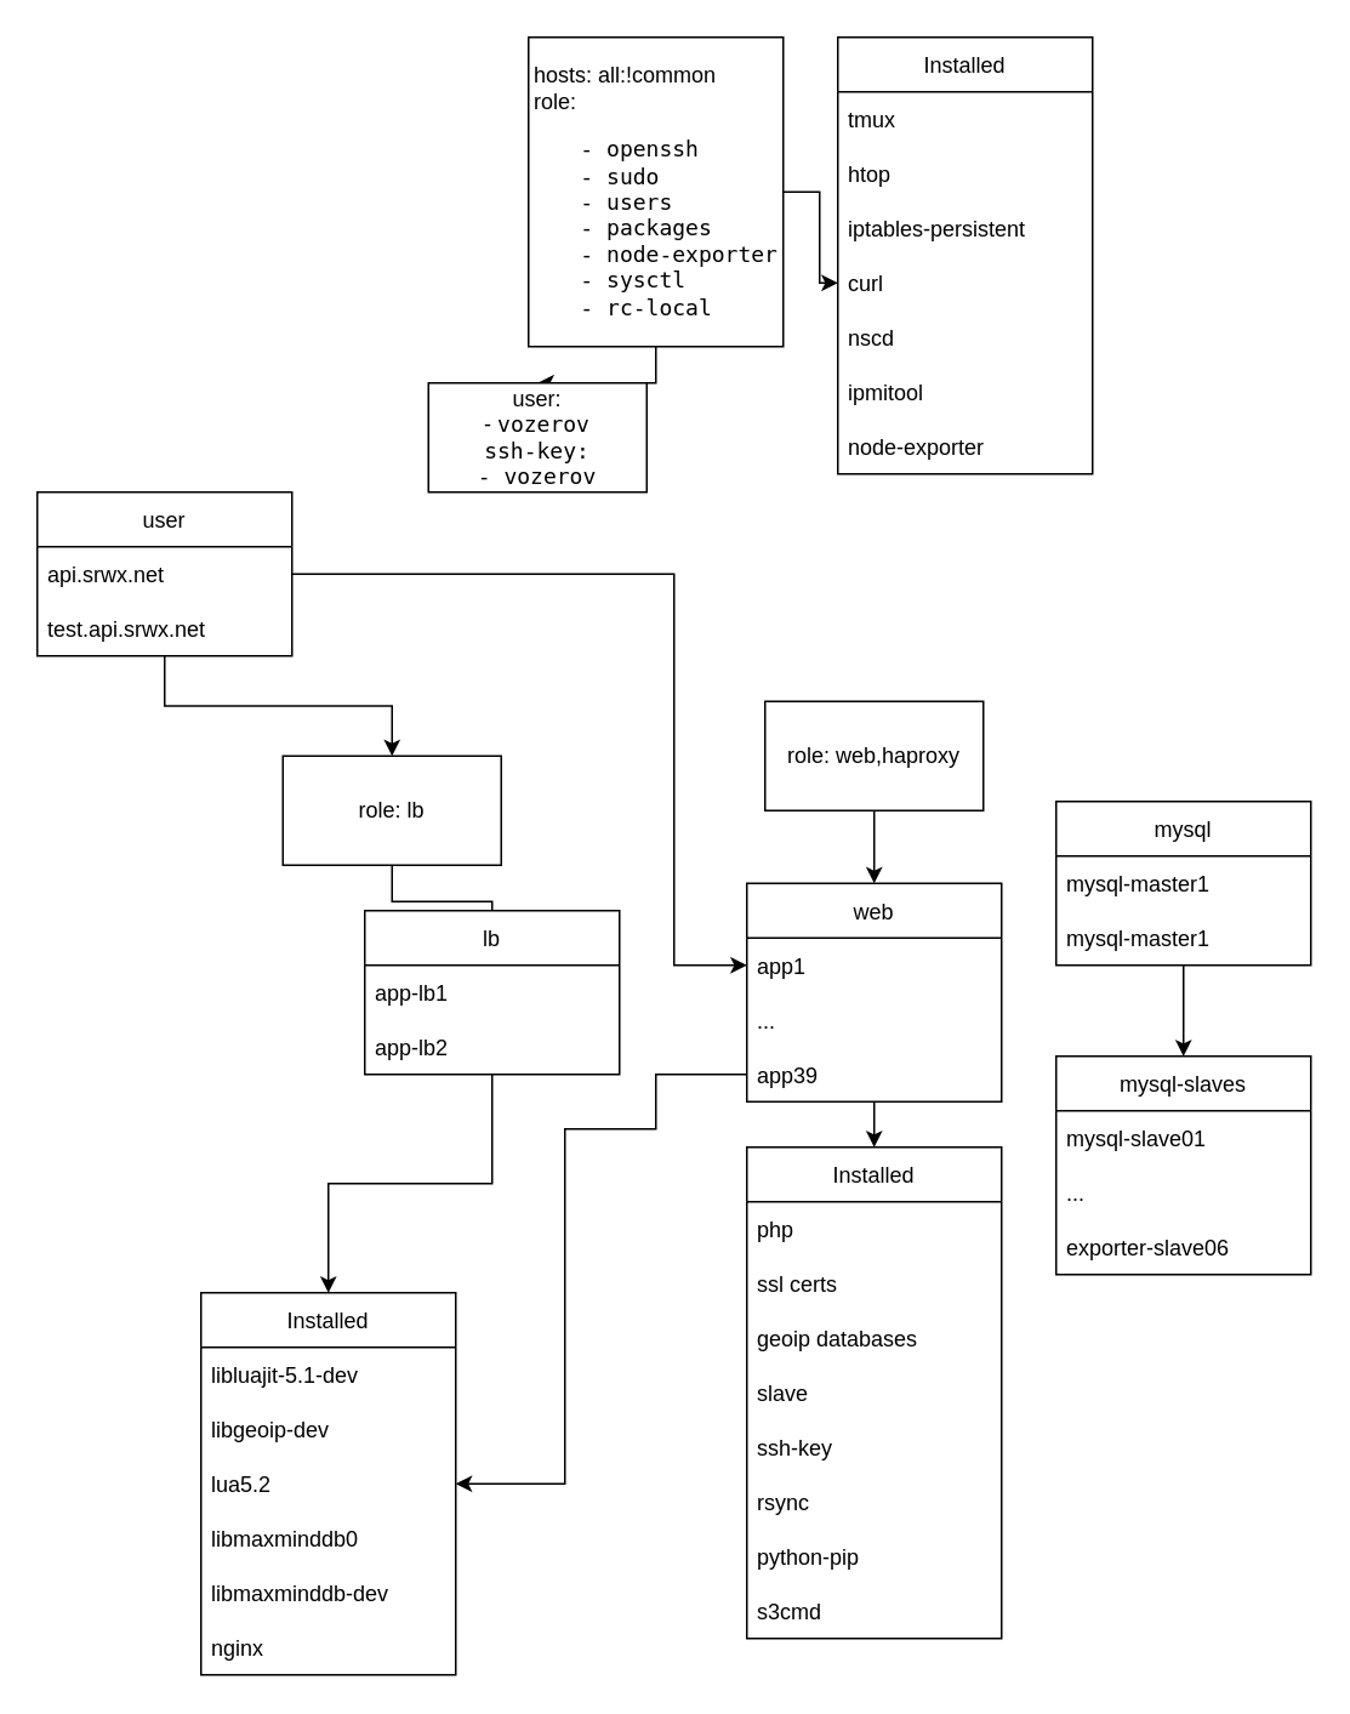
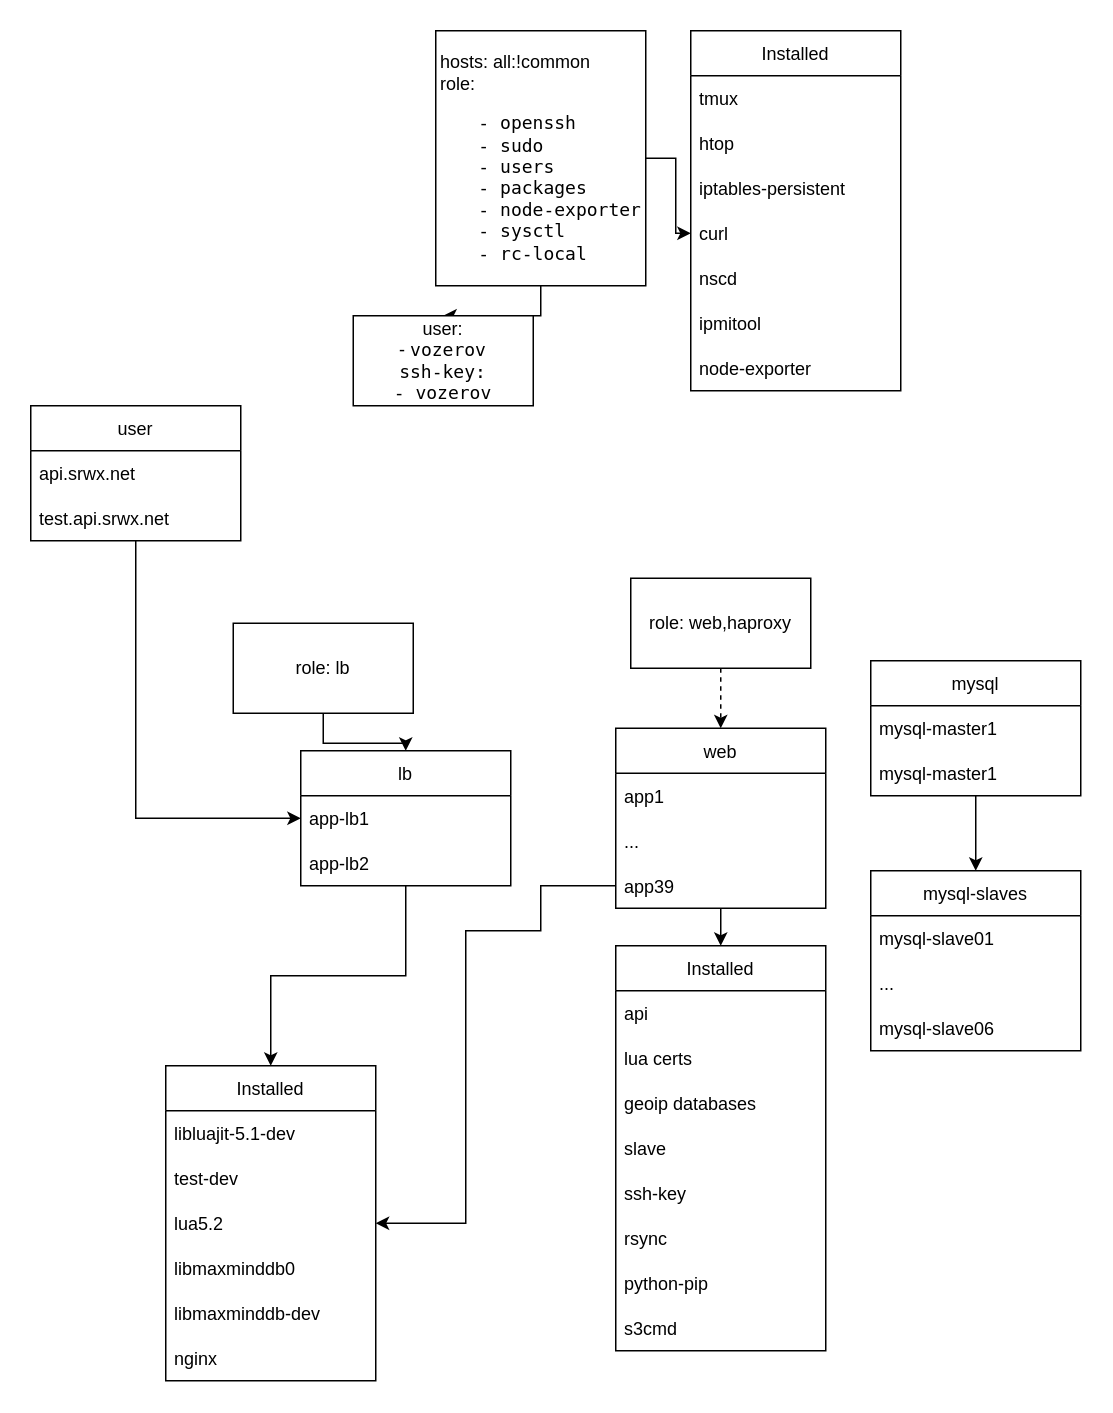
  <mxCell id="0" />
  <mxCell id="1" parent="0" />
  <mxCell id="2" value="" style="edgeStyle=orthogonalEdgeStyle;rounded=0;orthogonalLoop=1;jettySize=auto;html=1;" edge="1" parent="1" source="4" target="44"><mxGeometry relative="1" as="geometry" /></mxCell>
  <mxCell id="3" value="" style="edgeStyle=orthogonalEdgeStyle;rounded=0;orthogonalLoop=1;jettySize=auto;html=1;" edge="1" parent="1" source="4" target="39"><mxGeometry relative="1" as="geometry" /></mxCell>
  <mxCell id="4" value="&lt;br&gt;&lt;span style=&quot;white-space: pre&quot;&gt; &lt;/span&gt;hosts: all:!common&lt;br&gt;&lt;span style=&quot;white-space: pre&quot;&gt; &lt;/span&gt;role:&lt;br&gt;&lt;pre class=&quot;code highlight&quot; lang=&quot;yaml&quot;&gt;&lt;span id=&quot;LC6&quot; class=&quot;line&quot; lang=&quot;yaml&quot;&gt;    &lt;span class=&quot;pi&quot;&gt;-&lt;/span&gt; &lt;span class=&quot;s&quot;&gt;openssh&lt;/span&gt;&lt;/span&gt;&lt;br&gt;&lt;span id=&quot;LC7&quot; class=&quot;line&quot; lang=&quot;yaml&quot;&gt;    &lt;span class=&quot;pi&quot;&gt;-&lt;/span&gt; &lt;span class=&quot;s&quot;&gt;sudo&lt;/span&gt;&lt;/span&gt;&lt;br&gt;&lt;span id=&quot;LC8&quot; class=&quot;line&quot; lang=&quot;yaml&quot;&gt;    &lt;span class=&quot;pi&quot;&gt;-&lt;/span&gt; &lt;span class=&quot;s&quot;&gt;users&lt;/span&gt;&lt;/span&gt;&lt;br&gt;&lt;span id=&quot;LC9&quot; class=&quot;line&quot; lang=&quot;yaml&quot;&gt;    &lt;span class=&quot;pi&quot;&gt;-&lt;/span&gt; &lt;span class=&quot;s&quot;&gt;packages&lt;/span&gt;&lt;/span&gt;&lt;br&gt;&lt;span id=&quot;LC10&quot; class=&quot;line&quot; lang=&quot;yaml&quot;&gt;    &lt;span class=&quot;pi&quot;&gt;-&lt;/span&gt; &lt;span class=&quot;s&quot;&gt;node-exporter&lt;/span&gt;&lt;/span&gt;&lt;br&gt;&lt;span id=&quot;LC11&quot; class=&quot;line&quot; lang=&quot;yaml&quot;&gt;    &lt;span class=&quot;pi&quot;&gt;-&lt;/span&gt; &lt;span class=&quot;s&quot;&gt;sysctl&lt;/span&gt;&lt;/span&gt;&lt;br&gt;&lt;span id=&quot;LC12&quot; class=&quot;line&quot; lang=&quot;yaml&quot;&gt;    &lt;span class=&quot;pi&quot;&gt;-&lt;/span&gt; &lt;span class=&quot;s&quot;&gt;rc-local&lt;/span&gt;&lt;/span&gt;&lt;br&gt;&lt;/pre&gt;" style="verticalAlign=top;align=left;overflow=fill;fontSize=12;fontFamily=Helvetica;html=1;" parent="1" vertex="1"><mxGeometry x="290" y="20" width="140" height="170" as="geometry" /></mxCell>
  <mxCell id="5" value="" style="edgeStyle=orthogonalEdgeStyle;rounded=0;orthogonalLoop=1;jettySize=auto;html=1;entryX=0.5;entryY=0;entryDx=0;entryDy=0;" edge="1" parent="1" source="6" target="24"><mxGeometry relative="1" as="geometry" /></mxCell>
  <mxCell id="6" value="web" style="swimlane;fontStyle=0;childLayout=stackLayout;horizontal=1;startSize=30;horizontalStack=0;resizeParent=1;resizeParentMax=0;resizeLast=0;collapsible=1;marginBottom=0;" parent="1" vertex="1"><mxGeometry x="410" y="485" width="140" height="120" as="geometry" /></mxCell>
  <mxCell id="7" value="app1" style="text;strokeColor=none;fillColor=none;align=left;verticalAlign=middle;spacingLeft=4;spacingRight=4;overflow=hidden;points=[[0,0.5],[1,0.5]];portConstraint=eastwest;rotatable=0;" parent="6" vertex="1"><mxGeometry y="30" width="140" height="30" as="geometry" /></mxCell>
  <mxCell id="8" value="..." style="text;strokeColor=none;fillColor=none;align=left;verticalAlign=middle;spacingLeft=4;spacingRight=4;overflow=hidden;points=[[0,0.5],[1,0.5]];portConstraint=eastwest;rotatable=0;" parent="6" vertex="1"><mxGeometry y="60" width="140" height="30" as="geometry" /></mxCell>
  <mxCell id="9" value="app39" style="text;strokeColor=none;fillColor=none;align=left;verticalAlign=middle;spacingLeft=4;spacingRight=4;overflow=hidden;points=[[0,0.5],[1,0.5]];portConstraint=eastwest;rotatable=0;" parent="6" vertex="1"><mxGeometry y="90" width="140" height="30" as="geometry" /></mxCell>
  <mxCell id="10" value="" style="edgeStyle=orthogonalEdgeStyle;rounded=0;orthogonalLoop=1;jettySize=auto;html=1;entryX=0.5;entryY=0;entryDx=0;entryDy=0;" edge="1" parent="1" source="11" target="48"><mxGeometry relative="1" as="geometry" /></mxCell>
  <mxCell id="11" value="lb" style="swimlane;fontStyle=0;childLayout=stackLayout;horizontal=1;startSize=30;horizontalStack=0;resizeParent=1;resizeParentMax=0;resizeLast=0;collapsible=1;marginBottom=0;" parent="1" vertex="1"><mxGeometry x="200" y="500" width="140" height="90" as="geometry" /></mxCell>
  <mxCell id="12" value="app-lb1" style="text;strokeColor=none;fillColor=none;align=left;verticalAlign=middle;spacingLeft=4;spacingRight=4;overflow=hidden;points=[[0,0.5],[1,0.5]];portConstraint=eastwest;rotatable=0;" parent="11" vertex="1"><mxGeometry y="30" width="140" height="30" as="geometry" /></mxCell>
  <mxCell id="13" value="app-lb2" style="text;strokeColor=none;fillColor=none;align=left;verticalAlign=middle;spacingLeft=4;spacingRight=4;overflow=hidden;points=[[0,0.5],[1,0.5]];portConstraint=eastwest;rotatable=0;" parent="11" vertex="1"><mxGeometry y="60" width="140" height="30" as="geometry" /></mxCell>
  <mxCell id="14" value="" style="edgeStyle=orthogonalEdgeStyle;rounded=0;orthogonalLoop=1;jettySize=auto;html=1;" edge="1" parent="1" source="15"><mxGeometry relative="1" as="geometry"><mxPoint x="650" y="580" as="targetPoint" /></mxGeometry></mxCell>
  <mxCell id="15" value="mysql" style="swimlane;fontStyle=0;childLayout=stackLayout;horizontal=1;startSize=30;horizontalStack=0;resizeParent=1;resizeParentMax=0;resizeLast=0;collapsible=1;marginBottom=0;" parent="1" vertex="1"><mxGeometry x="580" y="440" width="140" height="90" as="geometry" /></mxCell>
  <mxCell id="16" value="mysql-master1" style="text;strokeColor=none;fillColor=none;align=left;verticalAlign=middle;spacingLeft=4;spacingRight=4;overflow=hidden;points=[[0,0.5],[1,0.5]];portConstraint=eastwest;rotatable=0;" parent="15" vertex="1"><mxGeometry y="30" width="140" height="30" as="geometry" /></mxCell>
  <mxCell id="17" value="mysql-master1" style="text;strokeColor=none;fillColor=none;align=left;verticalAlign=middle;spacingLeft=4;spacingRight=4;overflow=hidden;points=[[0,0.5],[1,0.5]];portConstraint=eastwest;rotatable=0;" parent="15" vertex="1"><mxGeometry y="60" width="140" height="30" as="geometry" /></mxCell>
  <mxCell id="18" value="mysql-slaves" style="swimlane;fontStyle=0;childLayout=stackLayout;horizontal=1;startSize=30;horizontalStack=0;resizeParent=1;resizeParentMax=0;resizeLast=0;collapsible=1;marginBottom=0;" parent="1" vertex="1"><mxGeometry x="580" y="580" width="140" height="120" as="geometry" /></mxCell>
  <mxCell id="19" value="mysql-slave01" style="text;strokeColor=none;fillColor=none;align=left;verticalAlign=middle;spacingLeft=4;spacingRight=4;overflow=hidden;points=[[0,0.5],[1,0.5]];portConstraint=eastwest;rotatable=0;" parent="18" vertex="1"><mxGeometry y="30" width="140" height="30" as="geometry" /></mxCell>
  <mxCell id="20" value="..." style="text;strokeColor=none;fillColor=none;align=left;verticalAlign=middle;spacingLeft=4;spacingRight=4;overflow=hidden;points=[[0,0.5],[1,0.5]];portConstraint=eastwest;rotatable=0;" parent="18" vertex="1"><mxGeometry y="60" width="140" height="30" as="geometry" /></mxCell>
- <mxCell id="21" value="exporter-slave06" style="text;strokeColor=none;fillColor=none;align=left;verticalAlign=middle;spacingLeft=4;spacingRight=4;overflow=hidden;points=[[0,0.5],[1,0.5]];portConstraint=eastwest;rotatable=0;" parent="18" vertex="1"><mxGeometry y="90" width="140" height="30" as="geometry" /></mxCell>
- <mxCell id="22" value="" style="edgeStyle=orthogonalEdgeStyle;rounded=0;orthogonalLoop=1;jettySize=auto;html=1;entryX=0.5;entryY=0;entryDx=0;entryDy=0;endArrow=none;" edge="1" parent="1" source="23" target="11"><mxGeometry relative="1" as="geometry"><mxPoint x="310" y="480" as="targetPoint" /><Array as="points" /></mxGeometry></mxCell>
+ <mxCell id="21" value="mysql-slave06" style="text;strokeColor=none;fillColor=none;align=left;verticalAlign=middle;spacingLeft=4;spacingRight=4;overflow=hidden;points=[[0,0.5],[1,0.5]];portConstraint=eastwest;rotatable=0;" parent="18" vertex="1"><mxGeometry y="90" width="140" height="30" as="geometry" /></mxCell>
+ <mxCell id="22" value="" style="edgeStyle=orthogonalEdgeStyle;rounded=0;orthogonalLoop=1;jettySize=auto;html=1;entryX=0.5;entryY=0;entryDx=0;entryDy=0;" edge="1" parent="1" source="23" target="11"><mxGeometry relative="1" as="geometry"><mxPoint x="310" y="480" as="targetPoint" /><Array as="points" /></mxGeometry></mxCell>
  <mxCell id="23" value="role: lb" style="rounded=0;whiteSpace=wrap;html=1;" parent="1" vertex="1"><mxGeometry x="155" y="415" width="120" height="60" as="geometry" /></mxCell>
  <mxCell id="24" value="Installed" style="swimlane;fontStyle=0;childLayout=stackLayout;horizontal=1;startSize=30;horizontalStack=0;resizeParent=1;resizeParentMax=0;resizeLast=0;collapsible=1;marginBottom=0;" parent="1" vertex="1"><mxGeometry x="410" y="630" width="140" height="270" as="geometry" /></mxCell>
- <mxCell id="25" value="php" style="text;strokeColor=none;fillColor=none;align=left;verticalAlign=middle;spacingLeft=4;spacingRight=4;overflow=hidden;points=[[0,0.5],[1,0.5]];portConstraint=eastwest;rotatable=0;" parent="24" vertex="1"><mxGeometry y="30" width="140" height="30" as="geometry" /></mxCell>
- <mxCell id="26" value="ssl certs" style="text;strokeColor=none;fillColor=none;align=left;verticalAlign=middle;spacingLeft=4;spacingRight=4;overflow=hidden;points=[[0,0.5],[1,0.5]];portConstraint=eastwest;rotatable=0;" parent="24" vertex="1"><mxGeometry y="60" width="140" height="30" as="geometry" /></mxCell>
+ <mxCell id="25" value="api" style="text;strokeColor=none;fillColor=none;align=left;verticalAlign=middle;spacingLeft=4;spacingRight=4;overflow=hidden;points=[[0,0.5],[1,0.5]];portConstraint=eastwest;rotatable=0;" parent="24" vertex="1"><mxGeometry y="30" width="140" height="30" as="geometry" /></mxCell>
+ <mxCell id="26" value="lua certs" style="text;strokeColor=none;fillColor=none;align=left;verticalAlign=middle;spacingLeft=4;spacingRight=4;overflow=hidden;points=[[0,0.5],[1,0.5]];portConstraint=eastwest;rotatable=0;" parent="24" vertex="1"><mxGeometry y="60" width="140" height="30" as="geometry" /></mxCell>
  <mxCell id="27" value="geoip databases" style="text;strokeColor=none;fillColor=none;align=left;verticalAlign=middle;spacingLeft=4;spacingRight=4;overflow=hidden;points=[[0,0.5],[1,0.5]];portConstraint=eastwest;rotatable=0;" parent="24" vertex="1"><mxGeometry y="90" width="140" height="30" as="geometry" /></mxCell>
  <mxCell id="28" value="slave" style="text;strokeColor=none;fillColor=none;align=left;verticalAlign=middle;spacingLeft=4;spacingRight=4;overflow=hidden;points=[[0,0.5],[1,0.5]];portConstraint=eastwest;rotatable=0;" parent="24" vertex="1"><mxGeometry y="120" width="140" height="30" as="geometry" /></mxCell>
  <mxCell id="29" value="ssh-key" style="text;strokeColor=none;fillColor=none;align=left;verticalAlign=middle;spacingLeft=4;spacingRight=4;overflow=hidden;points=[[0,0.5],[1,0.5]];portConstraint=eastwest;rotatable=0;" parent="24" vertex="1"><mxGeometry y="150" width="140" height="30" as="geometry" /></mxCell>
  <mxCell id="30" value="rsync" style="text;strokeColor=none;fillColor=none;align=left;verticalAlign=middle;spacingLeft=4;spacingRight=4;overflow=hidden;points=[[0,0.5],[1,0.5]];portConstraint=eastwest;rotatable=0;" parent="24" vertex="1"><mxGeometry y="180" width="140" height="30" as="geometry" /></mxCell>
  <mxCell id="31" value="python-pip" style="text;strokeColor=none;fillColor=none;align=left;verticalAlign=middle;spacingLeft=4;spacingRight=4;overflow=hidden;points=[[0,0.5],[1,0.5]];portConstraint=eastwest;rotatable=0;" parent="24" vertex="1"><mxGeometry y="210" width="140" height="30" as="geometry" /></mxCell>
  <mxCell id="32" value="s3cmd" style="text;strokeColor=none;fillColor=none;align=left;verticalAlign=middle;spacingLeft=4;spacingRight=4;overflow=hidden;points=[[0,0.5],[1,0.5]];portConstraint=eastwest;rotatable=0;" parent="24" vertex="1"><mxGeometry y="240" width="140" height="30" as="geometry" /></mxCell>
- <mxCell id="33" value="" style="edgeStyle=orthogonalEdgeStyle;rounded=0;orthogonalLoop=1;jettySize=auto;html=1;" edge="1" parent="1" source="34" target="23"><mxGeometry relative="1" as="geometry"><mxPoint x="180" y="550" as="targetPoint" /></mxGeometry></mxCell>
+ <mxCell id="33" value="" style="edgeStyle=orthogonalEdgeStyle;rounded=0;orthogonalLoop=1;jettySize=auto;html=1;entryX=0;entryY=0.5;entryDx=0;entryDy=0;" edge="1" parent="1" source="34" target="12"><mxGeometry relative="1" as="geometry"><mxPoint x="180" y="550" as="targetPoint" /></mxGeometry></mxCell>
  <mxCell id="34" value="user" style="swimlane;fontStyle=0;childLayout=stackLayout;horizontal=1;startSize=30;horizontalStack=0;resizeParent=1;resizeParentMax=0;resizeLast=0;collapsible=1;marginBottom=0;" parent="1" vertex="1"><mxGeometry x="20" y="270" width="140" height="90" as="geometry" /></mxCell>
  <mxCell id="35" value="api.srwx.net" style="text;strokeColor=none;fillColor=none;align=left;verticalAlign=middle;spacingLeft=4;spacingRight=4;overflow=hidden;points=[[0,0.5],[1,0.5]];portConstraint=eastwest;rotatable=0;" parent="34" vertex="1"><mxGeometry y="30" width="140" height="30" as="geometry" /></mxCell>
  <mxCell id="36" value="test.api.srwx.net" style="text;strokeColor=none;fillColor=none;align=left;verticalAlign=middle;spacingLeft=4;spacingRight=4;overflow=hidden;points=[[0,0.5],[1,0.5]];portConstraint=eastwest;rotatable=0;" parent="34" vertex="1"><mxGeometry y="60" width="140" height="30" as="geometry" /></mxCell>
- <mxCell id="37" value="" style="edgeStyle=orthogonalEdgeStyle;rounded=0;orthogonalLoop=1;jettySize=auto;html=1;" edge="1" parent="1" source="38" target="6"><mxGeometry relative="1" as="geometry" /></mxCell>
+ <mxCell id="37" value="" style="edgeStyle=orthogonalEdgeStyle;rounded=0;orthogonalLoop=1;jettySize=auto;html=1;dashed=1;" edge="1" parent="1" source="38" target="6"><mxGeometry relative="1" as="geometry" /></mxCell>
  <mxCell id="38" value="role: web,haproxy" style="rounded=0;whiteSpace=wrap;html=1;" vertex="1" parent="1"><mxGeometry x="420" y="385" width="120" height="60" as="geometry" /></mxCell>
  <mxCell id="39" value="user:&lt;br&gt;-&amp;nbsp;&lt;code&gt;vozerov&lt;br&gt;ssh-key:&lt;br&gt;- vozerov&lt;/code&gt;" style="rounded=0;whiteSpace=wrap;html=1;" vertex="1" parent="1"><mxGeometry x="235" y="210" width="120" height="60" as="geometry" /></mxCell>
  <mxCell id="40" value="Installed" style="swimlane;fontStyle=0;childLayout=stackLayout;horizontal=1;startSize=30;horizontalStack=0;resizeParent=1;resizeParentMax=0;resizeLast=0;collapsible=1;marginBottom=0;" vertex="1" parent="1"><mxGeometry x="460" y="20" width="140" height="240" as="geometry" /></mxCell>
  <mxCell id="41" value="tmux" style="text;strokeColor=none;fillColor=none;align=left;verticalAlign=middle;spacingLeft=4;spacingRight=4;overflow=hidden;points=[[0,0.5],[1,0.5]];portConstraint=eastwest;rotatable=0;" vertex="1" parent="40"><mxGeometry y="30" width="140" height="30" as="geometry" /></mxCell>
  <mxCell id="42" value="htop" style="text;strokeColor=none;fillColor=none;align=left;verticalAlign=middle;spacingLeft=4;spacingRight=4;overflow=hidden;points=[[0,0.5],[1,0.5]];portConstraint=eastwest;rotatable=0;" vertex="1" parent="40"><mxGeometry y="60" width="140" height="30" as="geometry" /></mxCell>
  <mxCell id="43" value="iptables-persistent" style="text;strokeColor=none;fillColor=none;align=left;verticalAlign=middle;spacingLeft=4;spacingRight=4;overflow=hidden;points=[[0,0.5],[1,0.5]];portConstraint=eastwest;rotatable=0;" vertex="1" parent="40"><mxGeometry y="90" width="140" height="30" as="geometry" /></mxCell>
  <mxCell id="44" value="curl" style="text;strokeColor=none;fillColor=none;align=left;verticalAlign=middle;spacingLeft=4;spacingRight=4;overflow=hidden;points=[[0,0.5],[1,0.5]];portConstraint=eastwest;rotatable=0;" vertex="1" parent="40"><mxGeometry y="120" width="140" height="30" as="geometry" /></mxCell>
  <mxCell id="45" value="nscd" style="text;strokeColor=none;fillColor=none;align=left;verticalAlign=middle;spacingLeft=4;spacingRight=4;overflow=hidden;points=[[0,0.5],[1,0.5]];portConstraint=eastwest;rotatable=0;" vertex="1" parent="40"><mxGeometry y="150" width="140" height="30" as="geometry" /></mxCell>
  <mxCell id="46" value="ipmitool" style="text;strokeColor=none;fillColor=none;align=left;verticalAlign=middle;spacingLeft=4;spacingRight=4;overflow=hidden;points=[[0,0.5],[1,0.5]];portConstraint=eastwest;rotatable=0;" vertex="1" parent="40"><mxGeometry y="180" width="140" height="30" as="geometry" /></mxCell>
  <mxCell id="47" value="node-exporter" style="text;strokeColor=none;fillColor=none;align=left;verticalAlign=middle;spacingLeft=4;spacingRight=4;overflow=hidden;points=[[0,0.5],[1,0.5]];portConstraint=eastwest;rotatable=0;" vertex="1" parent="40"><mxGeometry y="210" width="140" height="30" as="geometry" /></mxCell>
  <mxCell id="48" value="Installed" style="swimlane;fontStyle=0;childLayout=stackLayout;horizontal=1;startSize=30;horizontalStack=0;resizeParent=1;resizeParentMax=0;resizeLast=0;collapsible=1;marginBottom=0;" vertex="1" parent="1"><mxGeometry x="110" y="710" width="140" height="210" as="geometry" /></mxCell>
  <mxCell id="49" value="libluajit-5.1-dev" style="text;strokeColor=none;fillColor=none;align=left;verticalAlign=middle;spacingLeft=4;spacingRight=4;overflow=hidden;points=[[0,0.5],[1,0.5]];portConstraint=eastwest;rotatable=0;" vertex="1" parent="48"><mxGeometry y="30" width="140" height="30" as="geometry" /></mxCell>
- <mxCell id="50" value="libgeoip-dev" style="text;strokeColor=none;fillColor=none;align=left;verticalAlign=middle;spacingLeft=4;spacingRight=4;overflow=hidden;points=[[0,0.5],[1,0.5]];portConstraint=eastwest;rotatable=0;" vertex="1" parent="48"><mxGeometry y="60" width="140" height="30" as="geometry" /></mxCell>
+ <mxCell id="50" value="test-dev" style="text;strokeColor=none;fillColor=none;align=left;verticalAlign=middle;spacingLeft=4;spacingRight=4;overflow=hidden;points=[[0,0.5],[1,0.5]];portConstraint=eastwest;rotatable=0;" vertex="1" parent="48"><mxGeometry y="60" width="140" height="30" as="geometry" /></mxCell>
  <mxCell id="51" value="lua5.2" style="text;strokeColor=none;fillColor=none;align=left;verticalAlign=middle;spacingLeft=4;spacingRight=4;overflow=hidden;points=[[0,0.5],[1,0.5]];portConstraint=eastwest;rotatable=0;" vertex="1" parent="48"><mxGeometry y="90" width="140" height="30" as="geometry" /></mxCell>
  <mxCell id="52" value="libmaxminddb0" style="text;strokeColor=none;fillColor=none;align=left;verticalAlign=middle;spacingLeft=4;spacingRight=4;overflow=hidden;points=[[0,0.5],[1,0.5]];portConstraint=eastwest;rotatable=0;" vertex="1" parent="48"><mxGeometry y="120" width="140" height="30" as="geometry" /></mxCell>
  <mxCell id="53" value="libmaxminddb-dev" style="text;strokeColor=none;fillColor=none;align=left;verticalAlign=middle;spacingLeft=4;spacingRight=4;overflow=hidden;points=[[0,0.5],[1,0.5]];portConstraint=eastwest;rotatable=0;" vertex="1" parent="48"><mxGeometry y="150" width="140" height="30" as="geometry" /></mxCell>
  <mxCell id="54" value="nginx" style="text;strokeColor=none;fillColor=none;align=left;verticalAlign=middle;spacingLeft=4;spacingRight=4;overflow=hidden;points=[[0,0.5],[1,0.5]];portConstraint=eastwest;rotatable=0;" vertex="1" parent="48"><mxGeometry y="180" width="140" height="30" as="geometry" /></mxCell>
  <mxCell id="55" style="edgeStyle=orthogonalEdgeStyle;rounded=0;orthogonalLoop=1;jettySize=auto;html=1;exitX=0;exitY=0.5;exitDx=0;exitDy=0;entryX=1;entryY=0.5;entryDx=0;entryDy=0;" edge="1" parent="1" source="9" target="48"><mxGeometry relative="1" as="geometry"><Array as="points"><mxPoint x="360" y="590" /><mxPoint x="360" y="620" /><mxPoint x="310" y="620" /><mxPoint x="310" y="815" /></Array></mxGeometry></mxCell>
- <mxCell id="56" style="edgeStyle=orthogonalEdgeStyle;rounded=0;orthogonalLoop=1;jettySize=auto;html=1;exitX=1;exitY=0.5;exitDx=0;exitDy=0;" edge="1" parent="1" source="35" target="7"><mxGeometry relative="1" as="geometry"><mxPoint x="370" y="450" as="targetPoint" /><Array as="points"><mxPoint x="370" y="315" /><mxPoint x="370" y="530" /></Array></mxGeometry></mxCell>
